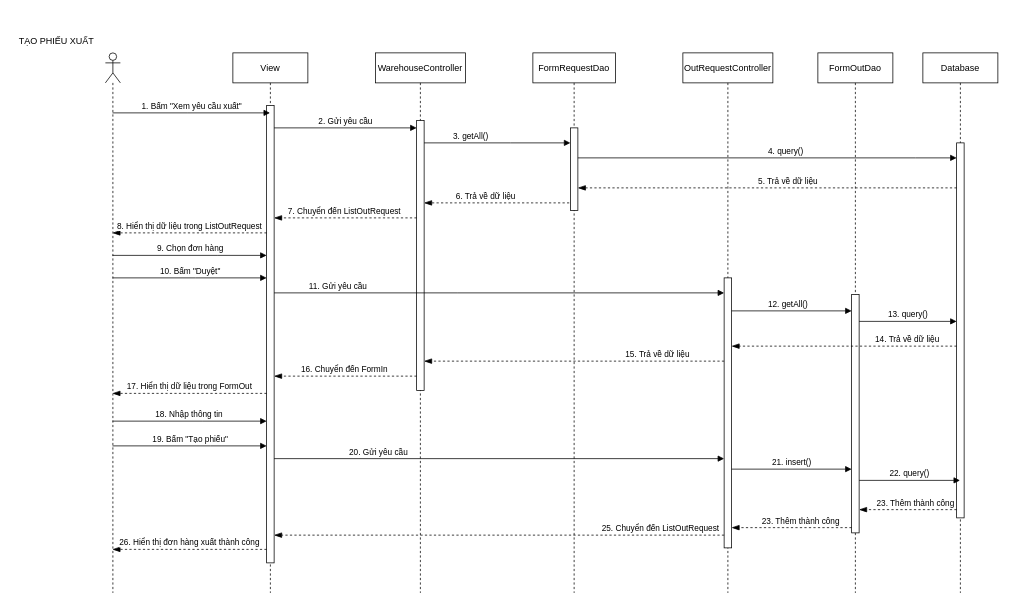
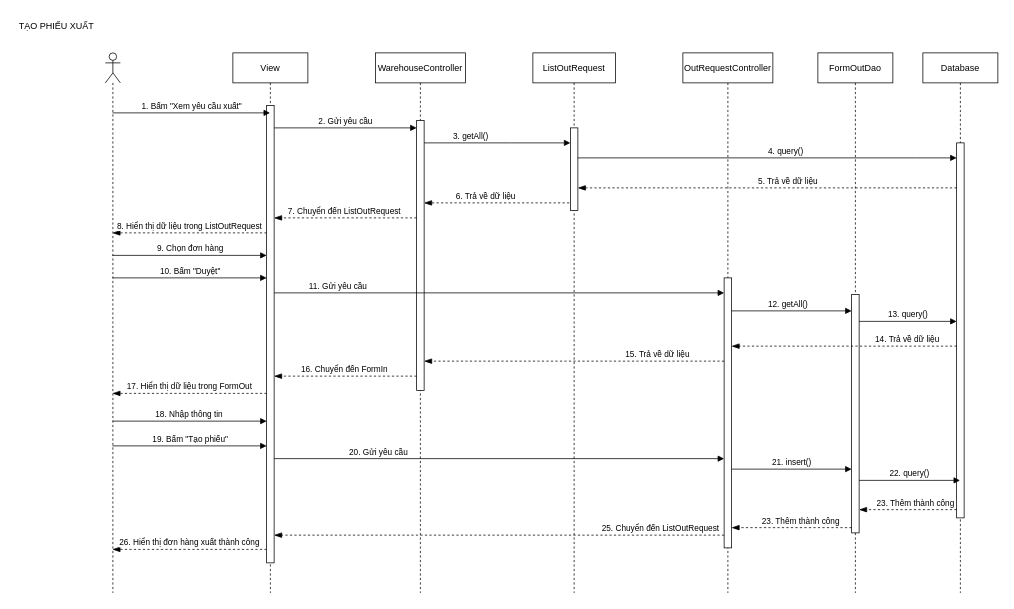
  <mxCell id="0" />
  <mxCell id="1" parent="0" />
  <mxCell id="2" value="" style="shape=umlLifeline;participant=umlActor;perimeter=lifelinePerimeter;whiteSpace=wrap;html=1;container=1;collapsible=0;recursiveResize=0;verticalAlign=top;spacingTop=36;outlineConnect=0;" vertex="1" parent="1"><mxGeometry x="140" y="70" width="20" height="720" as="geometry" /></mxCell>
- <mxCell id="3" value="TẠO PHIẾU XUẤT" style="text;html=1;strokeColor=none;fillColor=none;align=center;verticalAlign=middle;whiteSpace=wrap;rounded=0;" vertex="1" parent="1"><mxGeometry x="20" y="40" width="110" height="30" as="geometry" /></mxCell>
+ <mxCell id="3" value="TẠO PHIẾU XUẤT" style="text;html=1;strokeColor=none;fillColor=none;align=center;verticalAlign=middle;whiteSpace=wrap;rounded=0;" vertex="1" parent="1"><mxGeometry x="20" y="20" width="110" height="30" as="geometry" /></mxCell>
  <mxCell id="4" value="WarehouseController" style="shape=umlLifeline;perimeter=lifelinePerimeter;whiteSpace=wrap;html=1;container=1;collapsible=0;recursiveResize=0;outlineConnect=0;" vertex="1" parent="1"><mxGeometry x="500" y="70" width="120" height="720" as="geometry" /></mxCell>
  <mxCell id="5" value="" style="html=1;points=[];perimeter=orthogonalPerimeter;" vertex="1" parent="4"><mxGeometry x="55" y="90" width="10" height="360" as="geometry" /></mxCell>
  <mxCell id="6" value="OutRequestController" style="shape=umlLifeline;perimeter=lifelinePerimeter;whiteSpace=wrap;html=1;container=1;collapsible=0;recursiveResize=0;outlineConnect=0;" vertex="1" parent="1"><mxGeometry x="910" y="70" width="120" height="720" as="geometry" /></mxCell>
  <mxCell id="7" value="" style="html=1;points=[];perimeter=orthogonalPerimeter;" vertex="1" parent="6"><mxGeometry x="55" y="300" width="10" height="360" as="geometry" /></mxCell>
  <mxCell id="8" value="View" style="shape=umlLifeline;perimeter=lifelinePerimeter;whiteSpace=wrap;html=1;container=1;collapsible=0;recursiveResize=0;outlineConnect=0;" vertex="1" parent="1"><mxGeometry x="310" y="70" width="100" height="720" as="geometry" /></mxCell>
  <mxCell id="9" value="" style="html=1;points=[];perimeter=orthogonalPerimeter;" vertex="1" parent="8"><mxGeometry x="45" y="70" width="10" height="610" as="geometry" /></mxCell>
  <mxCell id="10" value="FormOutDao" style="shape=umlLifeline;perimeter=lifelinePerimeter;whiteSpace=wrap;html=1;container=1;collapsible=0;recursiveResize=0;outlineConnect=0;" vertex="1" parent="1"><mxGeometry x="1090" y="70" width="100" height="720" as="geometry" /></mxCell>
  <mxCell id="11" value="" style="html=1;points=[];perimeter=orthogonalPerimeter;" vertex="1" parent="10"><mxGeometry x="45" y="322" width="10" height="318" as="geometry" /></mxCell>
  <mxCell id="12" value="Database" style="shape=umlLifeline;perimeter=lifelinePerimeter;whiteSpace=wrap;html=1;container=1;collapsible=0;recursiveResize=0;outlineConnect=0;" vertex="1" parent="1"><mxGeometry x="1230" y="70" width="100" height="720" as="geometry" /></mxCell>
  <mxCell id="13" value="" style="html=1;points=[];perimeter=orthogonalPerimeter;" vertex="1" parent="12"><mxGeometry x="45" y="120" width="10" height="500" as="geometry" /></mxCell>
  <mxCell id="14" value="1. Bấm &quot;Xem yêu cầu xuất&quot;" style="html=1;verticalAlign=bottom;endArrow=block;rounded=0;" edge="1" parent="1" source="2" target="8"><mxGeometry width="80" relative="1" as="geometry"><mxPoint x="230" y="150" as="sourcePoint" /><mxPoint x="310" y="150" as="targetPoint" /><Array as="points"><mxPoint x="250" y="150" /></Array></mxGeometry></mxCell>
  <mxCell id="15" value="2. Gửi yêu cầu" style="html=1;verticalAlign=bottom;endArrow=block;rounded=0;" edge="1" parent="1" source="9" target="5"><mxGeometry width="80" relative="1" as="geometry"><mxPoint x="410" y="170" as="sourcePoint" /><mxPoint x="490" y="170" as="targetPoint" /><Array as="points"><mxPoint x="490" y="170" /></Array></mxGeometry></mxCell>
  <mxCell id="16" value="6. Trả về dữ liệu" style="html=1;verticalAlign=bottom;endArrow=blockThin;dashed=1;endSize=8;rounded=0;endFill=1;" edge="1" parent="1" source="18" target="5"><mxGeometry x="0.178" relative="1" as="geometry"><mxPoint x="500" y="210" as="sourcePoint" /><mxPoint x="420" y="210" as="targetPoint" /><Array as="points"><mxPoint x="710" y="270" /></Array><mxPoint as="offset" /></mxGeometry></mxCell>
  <mxCell id="17" value="8. Hiển thị dữ liệu trong ListOutRequest" style="html=1;verticalAlign=bottom;endArrow=blockThin;dashed=1;endSize=8;rounded=0;endFill=1;" edge="1" parent="1" source="9" target="2"><mxGeometry relative="1" as="geometry"><mxPoint x="359.5" y="310" as="sourcePoint" /><mxPoint x="179.5" y="310" as="targetPoint" /><Array as="points"><mxPoint x="240.5" y="310" /><mxPoint x="210.5" y="310" /></Array></mxGeometry></mxCell>
- <mxCell id="18" value="FormRequestDao" style="shape=umlLifeline;perimeter=lifelinePerimeter;whiteSpace=wrap;html=1;container=1;collapsible=0;recursiveResize=0;outlineConnect=0;" vertex="1" parent="1"><mxGeometry x="710" y="70" width="110" height="720" as="geometry" /></mxCell>
+ <mxCell id="18" value="ListOutRequest" style="shape=umlLifeline;perimeter=lifelinePerimeter;whiteSpace=wrap;html=1;container=1;collapsible=0;recursiveResize=0;outlineConnect=0;" vertex="1" parent="1"><mxGeometry x="710" y="70" width="110" height="720" as="geometry" /></mxCell>
  <mxCell id="19" value="" style="html=1;points=[];perimeter=orthogonalPerimeter;" vertex="1" parent="18"><mxGeometry x="50" y="100" width="10" height="110" as="geometry" /></mxCell>
  <mxCell id="20" value="3. getAll()" style="html=1;verticalAlign=bottom;endArrow=block;rounded=0;" edge="1" parent="1" source="5" target="19"><mxGeometry x="-0.371" width="80" relative="1" as="geometry"><mxPoint x="650" y="190" as="sourcePoint" /><mxPoint x="730" y="190" as="targetPoint" /><Array as="points"><mxPoint x="680" y="190" /></Array><mxPoint x="1" as="offset" /></mxGeometry></mxCell>
  <mxCell id="21" value="4. query()" style="html=1;verticalAlign=bottom;endArrow=block;rounded=0;" edge="1" parent="1" source="19" target="13"><mxGeometry x="0.099" width="80" relative="1" as="geometry"><mxPoint x="1060" y="210" as="sourcePoint" /><mxPoint x="1140" y="210" as="targetPoint" /><Array as="points"><mxPoint x="1220" y="210" /></Array><mxPoint as="offset" /></mxGeometry></mxCell>
  <mxCell id="22" value="5. Trả về dữ liệu" style="html=1;verticalAlign=bottom;endArrow=blockThin;dashed=1;endSize=8;rounded=0;endFill=1;" edge="1" parent="1" source="13" target="19"><mxGeometry x="-0.109" relative="1" as="geometry"><mxPoint x="1150" y="270" as="sourcePoint" /><mxPoint x="950" y="270" as="targetPoint" /><Array as="points"><mxPoint x="1011" y="250" /></Array><mxPoint as="offset" /></mxGeometry></mxCell>
  <mxCell id="23" value="7. Chuyển đến ListOutRequest&amp;nbsp;" style="html=1;verticalAlign=bottom;endArrow=blockThin;dashed=1;endSize=8;rounded=0;endFill=1;" edge="1" parent="1" source="5" target="9"><mxGeometry relative="1" as="geometry"><mxPoint x="369.5" y="248" as="sourcePoint" /><mxPoint x="189.5" y="248" as="targetPoint" /><Array as="points"><mxPoint x="430" y="290" /><mxPoint x="370" y="290" /></Array></mxGeometry></mxCell>
  <mxCell id="24" value="9. Chọn đơn hàng" style="html=1;verticalAlign=bottom;endArrow=block;rounded=0;" edge="1" parent="1" source="2" target="9"><mxGeometry width="80" relative="1" as="geometry"><mxPoint x="160" y="340" as="sourcePoint" /><mxPoint x="240" y="340" as="targetPoint" /><Array as="points"><mxPoint x="290" y="340" /></Array></mxGeometry></mxCell>
  <mxCell id="25" value="10. Bấm &quot;Duyệt&quot;" style="html=1;verticalAlign=bottom;endArrow=block;rounded=0;" edge="1" parent="1" source="2" target="9"><mxGeometry width="80" relative="1" as="geometry"><mxPoint x="220" y="390" as="sourcePoint" /><mxPoint x="300" y="390" as="targetPoint" /><Array as="points"><mxPoint x="260" y="370" /></Array></mxGeometry></mxCell>
  <mxCell id="26" value="11. Gửi yêu cầu" style="html=1;verticalAlign=bottom;endArrow=block;rounded=0;" edge="1" parent="1" source="9" target="7"><mxGeometry x="-0.717" width="80" relative="1" as="geometry"><mxPoint x="420" y="390" as="sourcePoint" /><mxPoint x="500" y="390" as="targetPoint" /><Array as="points"><mxPoint x="610" y="390" /></Array><mxPoint as="offset" /></mxGeometry></mxCell>
  <mxCell id="27" value="12. getAll()" style="html=1;verticalAlign=bottom;endArrow=block;rounded=0;" edge="1" parent="1"><mxGeometry x="-0.062" width="80" relative="1" as="geometry"><mxPoint x="975" y="414" as="sourcePoint" /><mxPoint x="1135" y="414" as="targetPoint" /><mxPoint as="offset" /></mxGeometry></mxCell>
  <mxCell id="28" value="13. query()" style="html=1;verticalAlign=bottom;endArrow=block;rounded=0;" edge="1" parent="1" target="13"><mxGeometry width="80" relative="1" as="geometry"><mxPoint x="1145" y="428" as="sourcePoint" /><mxPoint x="1279.5" y="428" as="targetPoint" /></mxGeometry></mxCell>
  <mxCell id="29" value="14. Trả về dữ liệu" style="html=1;verticalAlign=bottom;endArrow=blockThin;dashed=1;endSize=8;rounded=0;endFill=1;" edge="1" parent="1" source="13" target="7"><mxGeometry x="-0.559" relative="1" as="geometry"><mxPoint x="1275" y="461" as="sourcePoint" /><mxPoint x="980" y="461" as="targetPoint" /><Array as="points"><mxPoint x="1021" y="461" /></Array><mxPoint as="offset" /></mxGeometry></mxCell>
  <mxCell id="30" value="15. Trả về dữ liệu" style="html=1;verticalAlign=bottom;endArrow=blockThin;dashed=1;endSize=8;rounded=0;endFill=1;" edge="1" parent="1" source="7"><mxGeometry x="-0.556" relative="1" as="geometry"><mxPoint x="970" y="481" as="sourcePoint" /><mxPoint x="565" y="481" as="targetPoint" /><Array as="points"><mxPoint x="720" y="481" /></Array><mxPoint as="offset" /></mxGeometry></mxCell>
  <mxCell id="31" value="16. Chuyển đến FormIn&amp;nbsp;" style="html=1;verticalAlign=bottom;endArrow=blockThin;dashed=1;endSize=8;rounded=0;endFill=1;" edge="1" parent="1"><mxGeometry relative="1" as="geometry"><mxPoint x="555" y="501" as="sourcePoint" /><mxPoint x="365" y="501" as="targetPoint" /><Array as="points"><mxPoint x="440" y="501" /><mxPoint x="380" y="501" /></Array></mxGeometry></mxCell>
  <mxCell id="32" value="17. Hiển thị dữ liệu trong FormOut" style="html=1;verticalAlign=bottom;endArrow=blockThin;dashed=1;endSize=8;rounded=0;endFill=1;" edge="1" parent="1"><mxGeometry relative="1" as="geometry"><mxPoint x="355" y="524" as="sourcePoint" /><mxPoint x="149.5" y="524" as="targetPoint" /><Array as="points"><mxPoint x="250.5" y="524" /><mxPoint x="220.5" y="524" /></Array></mxGeometry></mxCell>
  <mxCell id="33" value="18. Nhập thông tin&amp;nbsp;" style="html=1;verticalAlign=bottom;endArrow=block;rounded=0;" edge="1" parent="1"><mxGeometry width="80" relative="1" as="geometry"><mxPoint x="149.5" y="561" as="sourcePoint" /><mxPoint x="355" y="561" as="targetPoint" /><Array as="points"><mxPoint x="270" y="561" /></Array></mxGeometry></mxCell>
  <mxCell id="34" value="19. Bấm &quot;Tạo phiếu&quot;" style="html=1;verticalAlign=bottom;endArrow=block;rounded=0;" edge="1" parent="1"><mxGeometry width="80" relative="1" as="geometry"><mxPoint x="149.5" y="594" as="sourcePoint" /><mxPoint x="355" y="594" as="targetPoint" /><Array as="points"><mxPoint x="280" y="594" /></Array></mxGeometry></mxCell>
  <mxCell id="35" value="20. Gửi yêu cầu" style="html=1;verticalAlign=bottom;endArrow=block;rounded=0;" edge="1" parent="1" target="7"><mxGeometry x="-0.537" width="80" relative="1" as="geometry"><mxPoint x="365" y="611" as="sourcePoint" /><mxPoint x="1135" y="611" as="targetPoint" /><mxPoint as="offset" /></mxGeometry></mxCell>
  <mxCell id="36" value="21. insert()" style="html=1;verticalAlign=bottom;endArrow=block;rounded=0;" edge="1" parent="1"><mxGeometry width="80" relative="1" as="geometry"><mxPoint x="975" y="625" as="sourcePoint" /><mxPoint x="1135" y="625" as="targetPoint" /></mxGeometry></mxCell>
  <mxCell id="37" value="22. query()" style="html=1;verticalAlign=bottom;endArrow=block;rounded=0;" edge="1" parent="1"><mxGeometry width="80" relative="1" as="geometry"><mxPoint x="1145" y="640" as="sourcePoint" /><mxPoint x="1279.5" y="640" as="targetPoint" /></mxGeometry></mxCell>
  <mxCell id="38" value="23. Thêm thành công" style="html=1;verticalAlign=bottom;endArrow=blockThin;dashed=1;endSize=8;rounded=0;endFill=1;" edge="1" parent="1" target="11"><mxGeometry x="-0.154" relative="1" as="geometry"><mxPoint x="1275" y="679" as="sourcePoint" /><mxPoint x="975" y="679" as="targetPoint" /><Array as="points"><mxPoint x="1170" y="679" /></Array><mxPoint as="offset" /></mxGeometry></mxCell>
  <mxCell id="39" value="23. Thêm thành công" style="html=1;verticalAlign=bottom;endArrow=blockThin;dashed=1;endSize=8;rounded=0;endFill=1;" edge="1" parent="1" target="7"><mxGeometry x="-0.154" relative="1" as="geometry"><mxPoint x="1135" y="703" as="sourcePoint" /><mxPoint x="969.5" y="703" as="targetPoint" /><Array as="points"><mxPoint x="1025" y="703" /></Array><mxPoint as="offset" /></mxGeometry></mxCell>
  <mxCell id="40" value="25. Chuyển đến ListOutRequest" style="html=1;verticalAlign=bottom;endArrow=blockThin;dashed=1;endSize=8;rounded=0;endFill=1;" edge="1" parent="1" source="7" target="9"><mxGeometry x="-0.717" relative="1" as="geometry"><mxPoint x="1145" y="713" as="sourcePoint" /><mxPoint x="985" y="713" as="targetPoint" /><Array as="points"><mxPoint x="900" y="713" /></Array><mxPoint as="offset" /></mxGeometry></mxCell>
  <mxCell id="41" value="26. Hiển thị đơn hàng xuất thành công" style="html=1;verticalAlign=bottom;endArrow=blockThin;dashed=1;endSize=8;rounded=0;endFill=1;" edge="1" parent="1"><mxGeometry relative="1" as="geometry"><mxPoint x="355" y="732" as="sourcePoint" /><mxPoint x="149.5" y="732" as="targetPoint" /><Array as="points"><mxPoint x="260.5" y="732" /><mxPoint x="230.5" y="732" /></Array></mxGeometry></mxCell>
